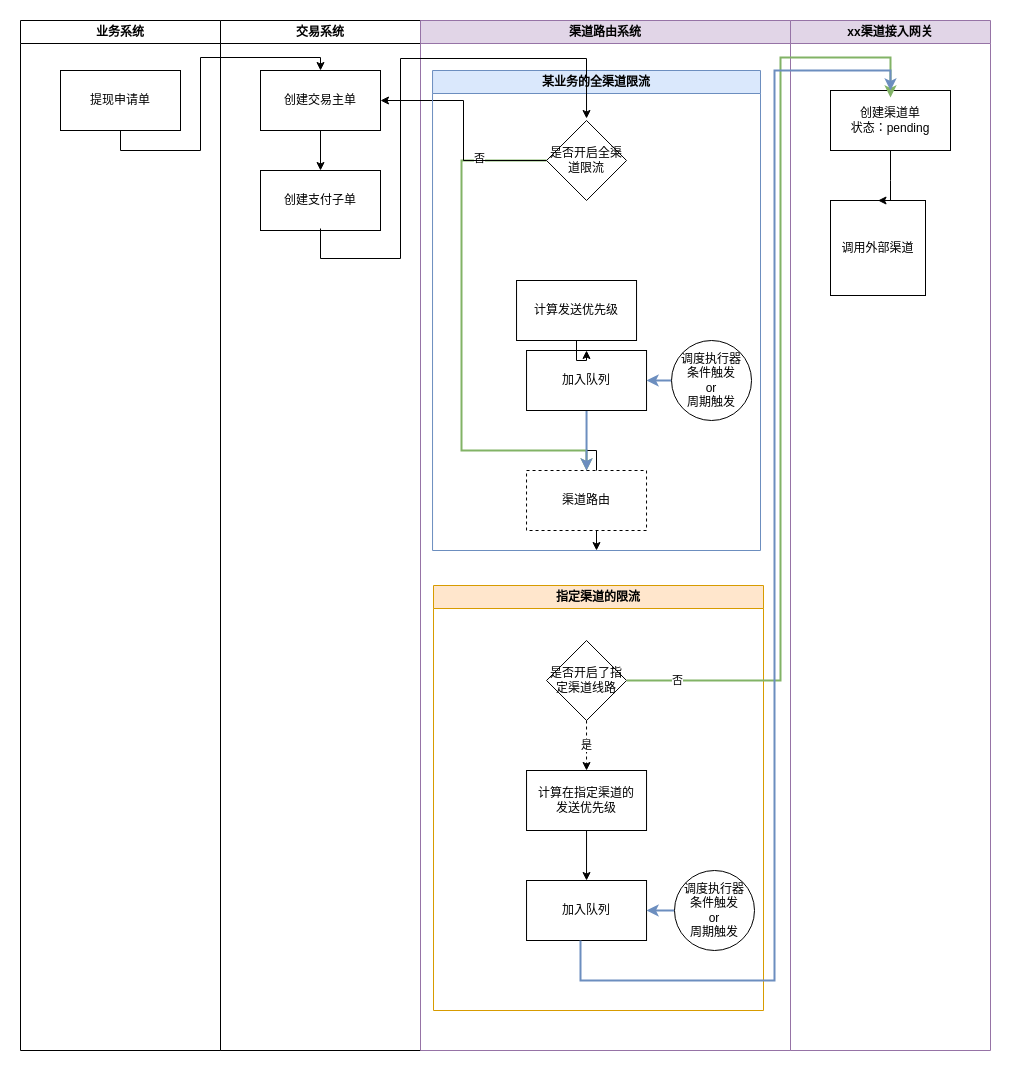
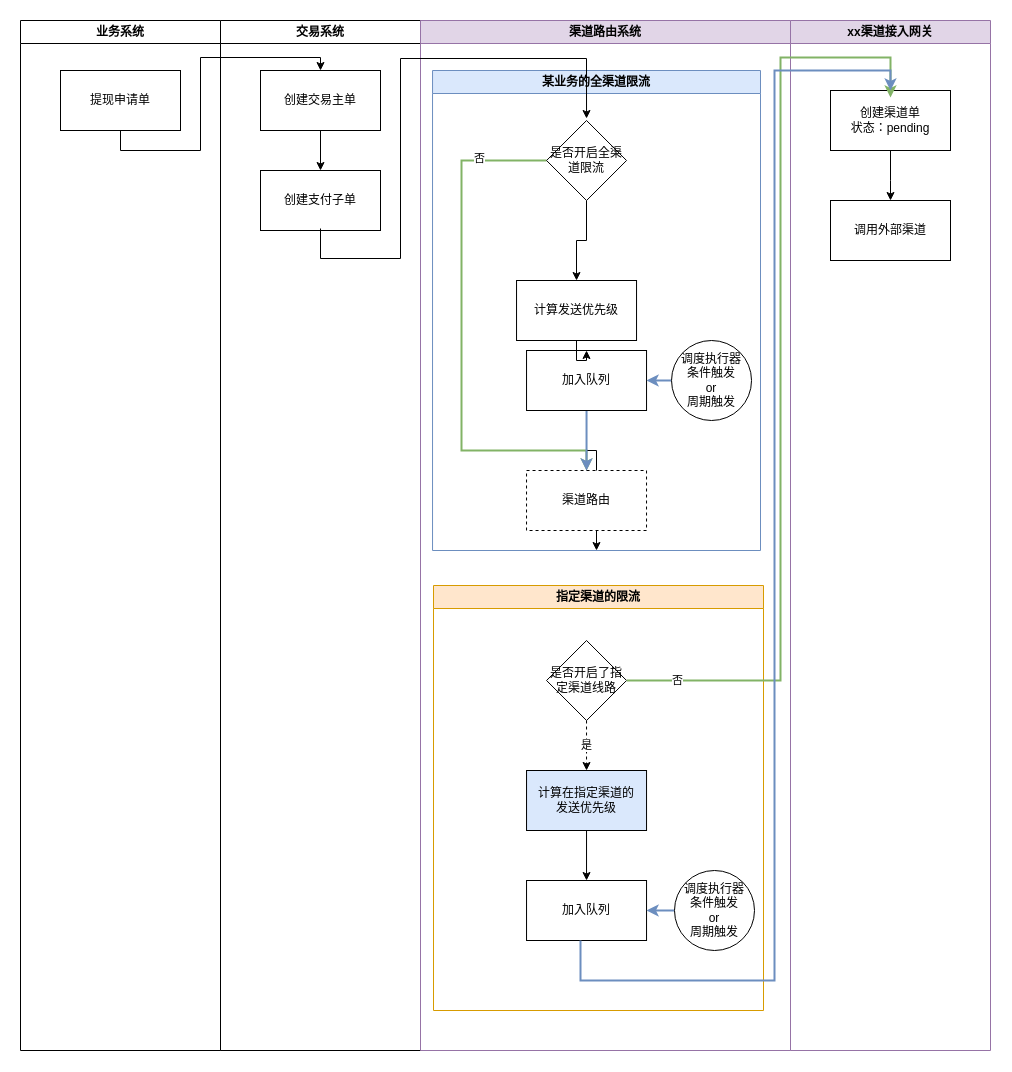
  <mxCell id="0" />
  <mxCell id="1" parent="0" />
  <mxCell id="2" value="业务系统" style="swimlane;whiteSpace=wrap;html=1;" vertex="1" parent="1"><mxGeometry x="20" y="20" width="200" height="1030" as="geometry" /></mxCell>
  <mxCell id="3" value="提现申请单" style="rounded=0;whiteSpace=wrap;html=1;" vertex="1" parent="2"><mxGeometry x="40" y="50" width="120" height="60" as="geometry" /></mxCell>
  <mxCell id="4" value="交易系统" style="swimlane;whiteSpace=wrap;html=1;" vertex="1" parent="1"><mxGeometry x="220" y="20" width="200" height="1030" as="geometry" /></mxCell>
  <mxCell id="5" style="edgeStyle=orthogonalEdgeStyle;rounded=0;orthogonalLoop=1;jettySize=auto;html=1;entryX=0.5;entryY=0;entryDx=0;entryDy=0;strokeColor=#000000;strokeWidth=1;" edge="1" parent="4" source="6" target="7"><mxGeometry relative="1" as="geometry" /></mxCell>
  <mxCell id="6" value="创建交易主单" style="rounded=0;whiteSpace=wrap;html=1;" vertex="1" parent="4"><mxGeometry x="40" y="50" width="120" height="60" as="geometry" /></mxCell>
  <mxCell id="7" value="创建支付子单" style="rounded=0;whiteSpace=wrap;html=1;" vertex="1" parent="4"><mxGeometry x="40" y="150" width="120" height="60" as="geometry" /></mxCell>
  <mxCell id="8" value="渠道路由系统" style="swimlane;whiteSpace=wrap;html=1;fillColor=#e1d5e7;strokeColor=#9673a6;" vertex="1" parent="1"><mxGeometry x="420" y="20" width="370" height="1030" as="geometry" /></mxCell>
  <mxCell id="9" style="edgeStyle=orthogonalEdgeStyle;rounded=0;orthogonalLoop=1;jettySize=auto;html=1;entryX=0.5;entryY=0;entryDx=0;entryDy=0;exitX=0;exitY=0.5;exitDx=0;exitDy=0;fillColor=#d5e8d4;strokeColor=#82b366;strokeWidth=2;" edge="1" parent="8" source="12" target="14"><mxGeometry relative="1" as="geometry"><Array as="points"><mxPoint x="41.04" y="140" /><mxPoint x="41.04" y="430" /><mxPoint x="166.04" y="430" /></Array></mxGeometry></mxCell>
  <mxCell id="10" value="否" style="edgeLabel;html=1;align=center;verticalAlign=middle;resizable=0;points=[];" vertex="1" connectable="0" parent="9"><mxGeometry x="-0.74" y="-3" relative="1" as="geometry"><mxPoint as="offset" /></mxGeometry></mxCell>
- <mxCell id="11" style="edgeStyle=orthogonalEdgeStyle;rounded=0;orthogonalLoop=1;jettySize=auto;html=1;" edge="1" parent="8" source="12" target="6"><mxGeometry relative="1" as="geometry" /></mxCell>
+ <mxCell id="11" style="edgeStyle=orthogonalEdgeStyle;rounded=0;orthogonalLoop=1;jettySize=auto;html=1;entryX=0.5;entryY=0;entryDx=0;entryDy=0;" edge="1" parent="8" source="12" target="18"><mxGeometry relative="1" as="geometry" /></mxCell>
  <mxCell id="12" value="是否开启全渠道限流" style="rhombus;whiteSpace=wrap;html=1;" vertex="1" parent="8"><mxGeometry x="126.04" y="100" width="80" height="80" as="geometry" /></mxCell>
  <mxCell id="13" style="edgeStyle=orthogonalEdgeStyle;rounded=0;orthogonalLoop=1;jettySize=auto;html=1;strokeColor=#000000;strokeWidth=1;" edge="1" parent="8" source="14" target="21"><mxGeometry relative="1" as="geometry" /></mxCell>
  <mxCell id="14" value="渠道路由" style="rounded=0;whiteSpace=wrap;html=1;dashed=1;" vertex="1" parent="8"><mxGeometry x="106.04" y="450" width="120" height="60" as="geometry" /></mxCell>
  <mxCell id="15" style="edgeStyle=orthogonalEdgeStyle;rounded=0;orthogonalLoop=1;jettySize=auto;html=1;entryX=0.5;entryY=0;entryDx=0;entryDy=0;fillColor=#dae8fc;strokeColor=#6c8ebf;strokeWidth=2;" edge="1" parent="8" source="16" target="14"><mxGeometry relative="1" as="geometry" /></mxCell>
  <mxCell id="16" value="加入队列" style="rounded=0;whiteSpace=wrap;html=1;" vertex="1" parent="8"><mxGeometry x="106.04" y="330" width="120" height="60" as="geometry" /></mxCell>
  <mxCell id="17" style="edgeStyle=orthogonalEdgeStyle;rounded=0;orthogonalLoop=1;jettySize=auto;html=1;entryX=0.5;entryY=0;entryDx=0;entryDy=0;" edge="1" parent="8" source="18" target="16"><mxGeometry relative="1" as="geometry" /></mxCell>
  <mxCell id="18" value="计算发送优先级" style="rounded=0;whiteSpace=wrap;html=1;" vertex="1" parent="8"><mxGeometry x="96.04" y="260" width="120" height="60" as="geometry" /></mxCell>
  <mxCell id="19" style="edgeStyle=orthogonalEdgeStyle;rounded=0;orthogonalLoop=1;jettySize=auto;html=1;entryX=1;entryY=0.5;entryDx=0;entryDy=0;fillColor=#dae8fc;strokeColor=#6c8ebf;strokeWidth=2;" edge="1" parent="8" source="20" target="16"><mxGeometry relative="1" as="geometry" /></mxCell>
  <mxCell id="20" value="调度执行器&lt;br&gt;条件触发&lt;br&gt;or&lt;br&gt;周期触发" style="ellipse;whiteSpace=wrap;html=1;aspect=fixed;" vertex="1" parent="8"><mxGeometry x="251.04" y="320" width="80" height="80" as="geometry" /></mxCell>
  <mxCell id="21" value="某业务的全渠道限流" style="swimlane;whiteSpace=wrap;html=1;fillColor=#dae8fc;strokeColor=#6c8ebf;" vertex="1" parent="8"><mxGeometry x="12.04" y="50" width="327.96" height="480" as="geometry" /></mxCell>
  <mxCell id="22" value="是" style="edgeStyle=orthogonalEdgeStyle;rounded=0;orthogonalLoop=1;jettySize=auto;html=1;strokeColor=#000000;strokeWidth=1;dashed=1;" edge="1" parent="8" source="23" target="25"><mxGeometry relative="1" as="geometry" /></mxCell>
  <mxCell id="23" value="是否开启了指定渠道线路" style="rhombus;whiteSpace=wrap;html=1;" vertex="1" parent="8"><mxGeometry x="126.04" y="620" width="80" height="80" as="geometry" /></mxCell>
  <mxCell id="24" style="edgeStyle=orthogonalEdgeStyle;rounded=0;orthogonalLoop=1;jettySize=auto;html=1;entryX=0.5;entryY=0;entryDx=0;entryDy=0;strokeColor=#000000;strokeWidth=1;" edge="1" parent="8" source="25" target="26"><mxGeometry relative="1" as="geometry" /></mxCell>
- <mxCell id="25" value="计算在指定渠道的&lt;br&gt;发送优先级" style="rounded=0;whiteSpace=wrap;html=1;" vertex="1" parent="8"><mxGeometry x="106.04" y="750" width="120" height="60" as="geometry" /></mxCell>
+ <mxCell id="25" value="计算在指定渠道的&lt;br&gt;发送优先级" style="rounded=0;whiteSpace=wrap;html=1;fillColor=#dae8fc;" vertex="1" parent="8"><mxGeometry x="106.04" y="750" width="120" height="60" as="geometry" /></mxCell>
  <mxCell id="26" value="加入队列" style="rounded=0;whiteSpace=wrap;html=1;" vertex="1" parent="8"><mxGeometry x="106.04" y="860" width="120" height="60" as="geometry" /></mxCell>
  <mxCell id="27" style="edgeStyle=orthogonalEdgeStyle;rounded=0;orthogonalLoop=1;jettySize=auto;html=1;entryX=1;entryY=0.5;entryDx=0;entryDy=0;strokeColor=#6c8ebf;strokeWidth=2;fillColor=#dae8fc;" edge="1" parent="8" source="28" target="26"><mxGeometry relative="1" as="geometry" /></mxCell>
  <mxCell id="28" value="调度执行器&lt;br&gt;条件触发&lt;br&gt;or&lt;br&gt;周期触发" style="ellipse;whiteSpace=wrap;html=1;aspect=fixed;" vertex="1" parent="8"><mxGeometry x="254" y="850" width="80" height="80" as="geometry" /></mxCell>
  <mxCell id="29" value="指定渠道的限流" style="swimlane;whiteSpace=wrap;html=1;fillColor=#ffe6cc;strokeColor=#d79b00;" vertex="1" parent="8"><mxGeometry x="13" y="565" width="330" height="425" as="geometry" /></mxCell>
  <mxCell id="30" value="xx渠道接入网关" style="swimlane;whiteSpace=wrap;html=1;fillColor=#e1d5e7;strokeColor=#9673a6;" vertex="1" parent="1"><mxGeometry x="790" y="20" width="200" height="1030" as="geometry" /></mxCell>
  <mxCell id="31" value="创建渠道单&lt;br&gt;状态：pending" style="rounded=0;whiteSpace=wrap;html=1;" vertex="1" parent="30"><mxGeometry x="40" y="70" width="120" height="60" as="geometry" /></mxCell>
- <mxCell id="32" value="调用外部渠道" style="rounded=0;whiteSpace=wrap;html=1;" vertex="1" parent="30"><mxGeometry x="40" y="180" width="95" height="95" as="geometry" /></mxCell>
+ <mxCell id="32" value="调用外部渠道" style="rounded=0;whiteSpace=wrap;html=1;" vertex="1" parent="30"><mxGeometry x="40" y="180" width="120" height="60" as="geometry" /></mxCell>
  <mxCell id="33" style="edgeStyle=orthogonalEdgeStyle;rounded=0;orthogonalLoop=1;jettySize=auto;html=1;entryX=0.5;entryY=0;entryDx=0;entryDy=0;strokeColor=#000000;strokeWidth=1;exitX=0.5;exitY=1;exitDx=0;exitDy=0;" edge="1" parent="30" source="31" target="32"><mxGeometry relative="1" as="geometry"><mxPoint x="300" y="70" as="targetPoint" /><Array as="points"><mxPoint x="100" y="160" /><mxPoint x="100" y="160" /></Array></mxGeometry></mxCell>
  <mxCell id="34" style="edgeStyle=orthogonalEdgeStyle;rounded=0;orthogonalLoop=1;jettySize=auto;html=1;entryX=0.5;entryY=0;entryDx=0;entryDy=0;strokeColor=#82b366;strokeWidth=2;exitX=1;exitY=0.5;exitDx=0;exitDy=0;fillColor=#d5e8d4;" edge="1" parent="1" source="23"><mxGeometry relative="1" as="geometry"><mxPoint x="625.997" y="687.043" as="sourcePoint" /><mxPoint x="890" y="97" as="targetPoint" /><Array as="points"><mxPoint x="780" y="680" /><mxPoint x="780" y="57" /><mxPoint x="890" y="57" /></Array></mxGeometry></mxCell>
  <mxCell id="35" value="否" style="edgeLabel;html=1;align=center;verticalAlign=middle;resizable=0;points=[];" vertex="1" connectable="0" parent="34"><mxGeometry x="-0.892" y="1" relative="1" as="geometry"><mxPoint as="offset" /></mxGeometry></mxCell>
  <mxCell id="36" style="edgeStyle=orthogonalEdgeStyle;rounded=0;orthogonalLoop=1;jettySize=auto;html=1;entryX=0.5;entryY=0;entryDx=0;entryDy=0;strokeColor=#6c8ebf;strokeWidth=2;fillColor=#dae8fc;" edge="1" parent="1" target="31"><mxGeometry relative="1" as="geometry"><mxPoint x="580" y="940" as="sourcePoint" /><mxPoint x="868" y="90" as="targetPoint" /><Array as="points"><mxPoint x="580" y="980" /><mxPoint x="774" y="980" /><mxPoint x="774" y="70" /><mxPoint x="890" y="70" /></Array></mxGeometry></mxCell>
  <mxCell id="37" style="edgeStyle=orthogonalEdgeStyle;rounded=0;orthogonalLoop=1;jettySize=auto;html=1;entryX=0.5;entryY=0;entryDx=0;entryDy=0;strokeColor=#000000;strokeWidth=1;exitX=0.5;exitY=1;exitDx=0;exitDy=0;" edge="1" parent="1"><mxGeometry relative="1" as="geometry"><mxPoint x="320" y="228" as="sourcePoint" /><mxPoint x="586.04" y="118" as="targetPoint" /><Array as="points"><mxPoint x="320" y="258" /><mxPoint x="400" y="258" /><mxPoint x="400" y="58" /><mxPoint x="586" y="58" /></Array></mxGeometry></mxCell>
  <mxCell id="38" style="edgeStyle=orthogonalEdgeStyle;rounded=0;orthogonalLoop=1;jettySize=auto;html=1;entryX=0.5;entryY=0;entryDx=0;entryDy=0;strokeColor=#000000;strokeWidth=1;exitX=0.5;exitY=1;exitDx=0;exitDy=0;" edge="1" parent="1" source="3" target="6"><mxGeometry relative="1" as="geometry"><mxPoint x="120" y="144" as="sourcePoint" /><mxPoint x="320" y="84" as="targetPoint" /><Array as="points"><mxPoint x="120" y="150" /><mxPoint x="200" y="150" /><mxPoint x="200" y="57" /><mxPoint x="320" y="57" /></Array></mxGeometry></mxCell>
